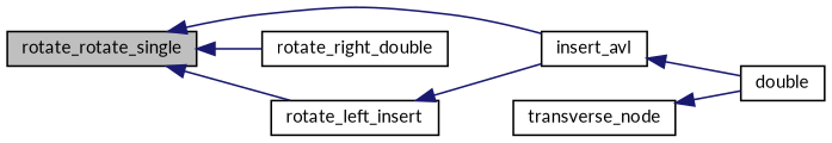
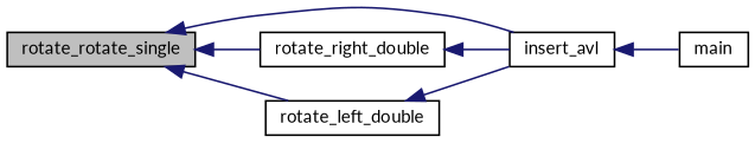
  digraph {
    fontname=Lato
    rankdir=LR
    node [color=black fillcolor=white fontname=Lato fontsize=10 shape=record style=filled]
    edge [color=midnightblue dir=back fontname=Lato fontsize=10 labelfontname=Helvetica labelfontsize=10 style=solid]
    n1 [fillcolor=grey75 fontcolor=black height=0.2 label=rotate_rotate_single width=0.4]
    n2 [height=0.2 label=insert_avl width=0.4]
    n3 [height=0.2 label=rotate_right_double width=0.4]
-   n4 [height=0.2 label=rotate_left_insert width=0.4]
-   n5 [height=0.2 label=double width=0.4]
-   n6 [height=0.2 label=transverse_node width=0.4]
+   n4 [height=0.2 label=rotate_left_double width=0.4]
+   n5 [height=0.2 label=main width=0.4]
    n1 -> n2
    n1 -> n3
    n1 -> n4
    n2 -> n5
+   n3 -> n2
    n4 -> n2
-   n6 -> n5
  }
